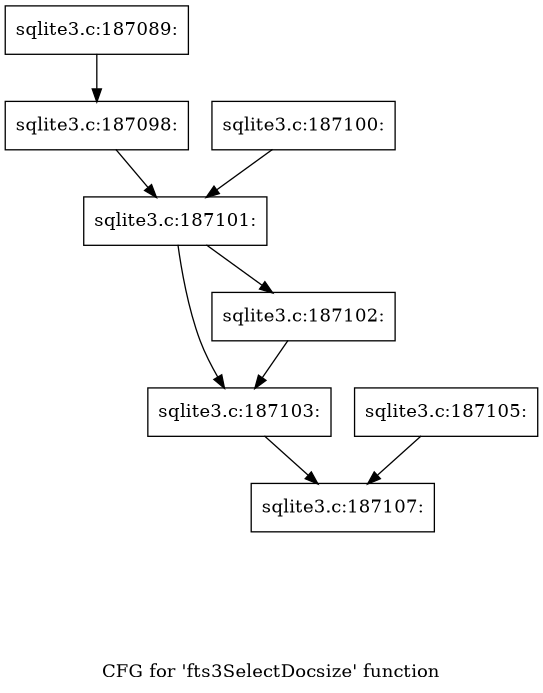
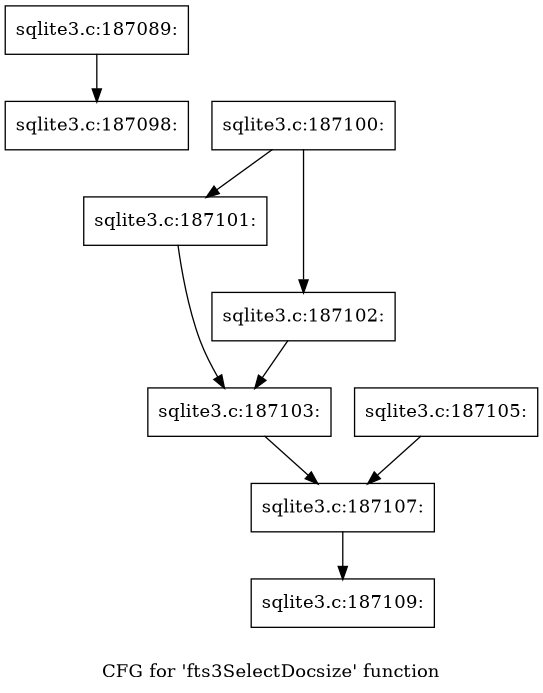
  digraph {
    label="CFG for 'fts3SelectDocsize' function"
    node [shape=record]
    n1 [label="{sqlite3.c:187089:}"]
    n2 [label="{sqlite3.c:187098:}"]
    n3 [label="{sqlite3.c:187101:}"]
+   n4 [label="{sqlite3.c:187109:}"]
    n5 [label="{sqlite3.c:187102:}"]
    n6 [label="{sqlite3.c:187103:}"]
    n7 [label="{sqlite3.c:187100:}"]
    n8 [label="{sqlite3.c:187107:}"]
    n9 [label="{sqlite3.c:187105:}"]
    n1 -> n2
-   n2 -> n3
-   n3 -> n5
+   n7 -> n5
    n3 -> n6
    n5 -> n6
    n6 -> n8
    n7 -> n3
+   n8 -> n4
    n9 -> n8
  }
